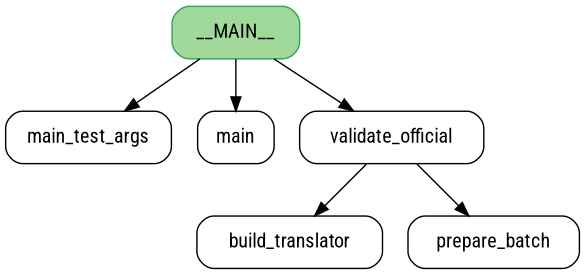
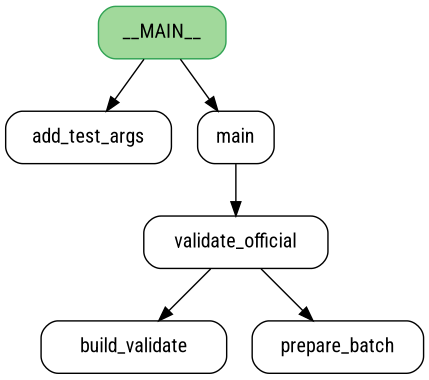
  digraph {
    concentrate=true
    fontname="Roboto Condensed"
    rankdir=TB
    node [fontname="Roboto Condensed" shape=Mrecord]
    edge [fontname="Roboto Condensed"]
    n1 [color="/greens3/3" fillcolor="/greens3/2" height=0.51389 label=__MAIN__ style=filled width=1.25]
-   n2 [height=0.51389 label=main_test_args width=1.625]
+   n2 [height=0.51389 label=add_test_args width=1.625]
    n3 [height=0.51389 label=main width=0.75]
    n4 [height=0.51389 label=validate_official width=1.8056]
-   n5 [height=0.51389 label=build_translator width=1.8194]
+   n5 [height=0.51389 label=build_validate width=1.8194]
    n6 [height=0.51389 label=prepare_batch width=1.6806]
    n1 -> n2
    n1 -> n3
-   n1 -> n4
+   n3 -> n4
    n4 -> n5
    n4 -> n6
  }
